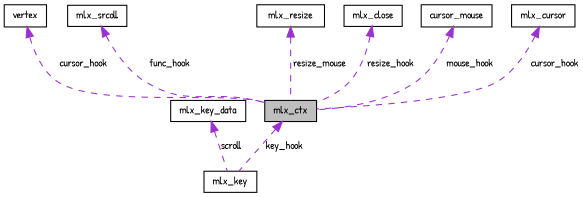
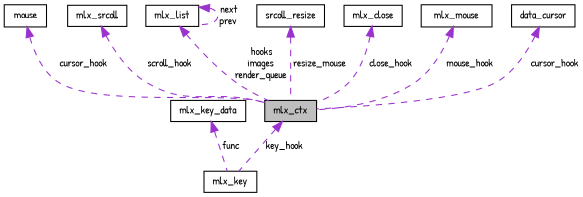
  digraph {
    fontname="Patrick Hand"
    node [color=black fillcolor=white fontname="Patrick Hand" fontsize=10 shape=record style=filled]
    edge [color=darkorchid3 dir=back fontname="Patrick Hand" fontsize=10 labelfontname=Helvetica labelfontsize=10 style=dashed]
    n1 [fillcolor=grey75 fontcolor=black height=0.2 label=mlx_ctx width=0.4]
    n2 [height=0.2 label=mlx_key width=0.4]
-   n3 [height=0.2 label=vertex width=0.4]
+   n3 [height=0.2 label=mouse width=0.4]
    n4 [height=0.2 label=mlx_srcoll width=0.4]
-   n6 [height=0.2 label=mlx_resize width=0.4]
+   n5 [height=0.2 label=mlx_list width=0.4]
+   n6 [height=0.2 label=srcoll_resize width=0.4]
    n7 [height=0.2 label=mlx_key_data width=0.4]
    n8 [height=0.2 label=mlx_close width=0.4]
-   n9 [height=0.2 label=cursor_mouse width=0.4]
-   n10 [height=0.2 label=mlx_cursor width=0.4]
+   n9 [height=0.2 label=mlx_mouse width=0.4]
+   n10 [height=0.2 label=data_cursor width=0.4]
    n1 -> n2 [label=" key_hook"]
    n3 -> n1 [label=" cursor_hook"]
-   n4 -> n1 [label=" func_hook"]
+   n4 -> n1 [label=" scroll_hook"]
+   n5 -> n1 [label=" hooks\nimages\nrender_queue"]
+   n5 -> n5 [label=" next\nprev"]
    n6 -> n1 [label=" resize_mouse"]
-   n7 -> n2 [label=" scroll"]
-   n8 -> n1 [label=" resize_hook"]
+   n7 -> n2 [label=" func"]
+   n8 -> n1 [label=" close_hook"]
    n9 -> n1 [label=" mouse_hook"]
    n10 -> n1 [label=" cursor_hook"]
  }
